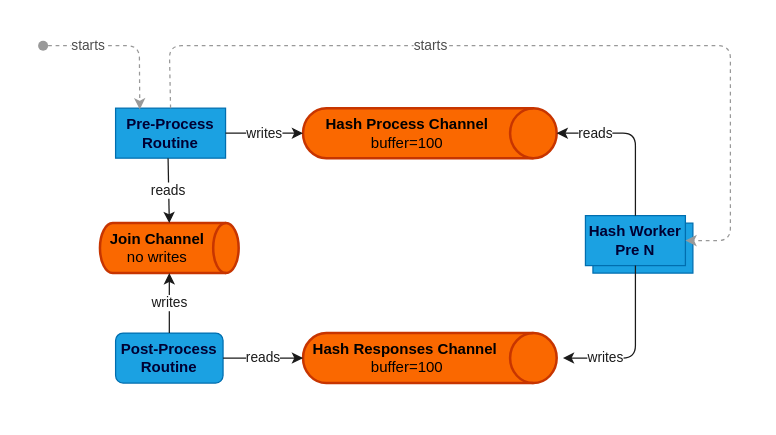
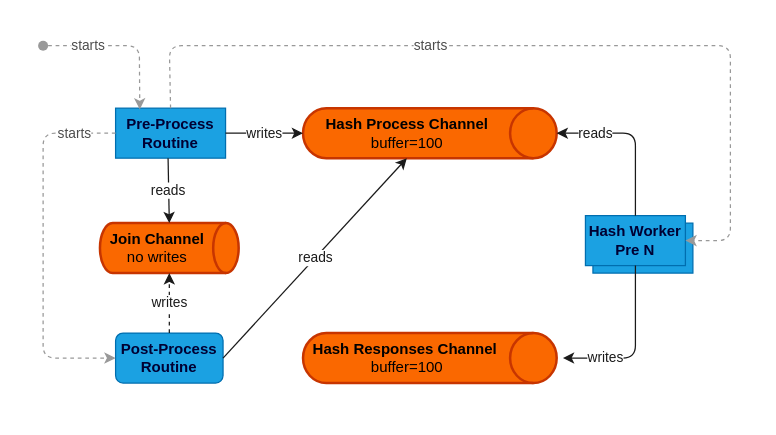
  <mxCell id="0" />
  <mxCell id="1" parent="0" />
  <mxCell id="2" value="" style="rounded=0;whiteSpace=wrap;html=1;labelBackgroundColor=none;fontColor=#4D4D4D;fillColor=#FFFFFF;strokeColor=none;" parent="1" vertex="1"><mxGeometry x="20" y="20" width="579" height="306" as="geometry" /></mxCell>
  <mxCell id="3" value="" style="rounded=0;whiteSpace=wrap;html=1;fillColor=#1ba1e2;strokeColor=#006EAF;fontColor=#ffffff;" parent="1" vertex="1"><mxGeometry x="474" y="178" width="80" height="40" as="geometry" /></mxCell>
  <mxCell id="4" value="Pre-Process&lt;br&gt;Routine" style="rounded=0;whiteSpace=wrap;html=1;fillColor=#1ba1e2;strokeColor=#006EAF;fontColor=#000033;fontStyle=1" parent="1" vertex="1"><mxGeometry x="92" y="86" width="88" height="40" as="geometry" /></mxCell>
  <mxCell id="5" value="&lt;span style=&quot;font-family: Helvetica; font-size: 12px; font-style: normal; font-variant-ligatures: normal; font-variant-caps: normal; letter-spacing: normal; orphans: 2; text-align: center; text-indent: 0px; text-transform: none; widows: 2; word-spacing: 0px; -webkit-text-stroke-width: 0px; text-decoration-thickness: initial; text-decoration-style: initial; text-decoration-color: initial; float: none; display: inline !important;&quot;&gt;&lt;b&gt;Hash Responses Channel&lt;/b&gt;&lt;/span&gt;&lt;span style=&quot;font-family: Helvetica; font-size: 12px; font-style: normal; font-variant-ligatures: normal; font-variant-caps: normal; font-weight: 400; letter-spacing: normal; orphans: 2; text-align: center; text-indent: 0px; text-transform: none; widows: 2; word-spacing: 0px; -webkit-text-stroke-width: 0px; text-decoration-thickness: initial; text-decoration-style: initial; text-decoration-color: initial; float: none; display: inline !important;&quot;&gt;&amp;nbsp;&lt;br&gt;buffer=100&lt;br&gt;&lt;/span&gt;" style="strokeWidth=2;html=1;shape=mxgraph.flowchart.direct_data;whiteSpace=wrap;spacingRight=20;fillColor=#fa6800;strokeColor=#C73500;fontColor=#000000;labelBackgroundColor=none;spacingLeft=-16;" parent="1" vertex="1"><mxGeometry x="242" y="266" width="203" height="40" as="geometry" /></mxCell>
  <mxCell id="6" value="&lt;span style=&quot;font-family: Helvetica; font-size: 12px; font-style: normal; font-variant-ligatures: normal; font-variant-caps: normal; letter-spacing: normal; orphans: 2; text-align: center; text-indent: 0px; text-transform: none; widows: 2; word-spacing: 0px; -webkit-text-stroke-width: 0px; text-decoration-thickness: initial; text-decoration-style: initial; text-decoration-color: initial; float: none; display: inline !important;&quot;&gt;&lt;b&gt;Hash Process Channel &lt;br&gt;&lt;/b&gt;buffer=100&lt;br&gt;&lt;/span&gt;" style="strokeWidth=2;html=1;shape=mxgraph.flowchart.direct_data;whiteSpace=wrap;spacingRight=20;fillColor=#fa6800;strokeColor=#C73500;labelBackgroundColor=none;fontColor=#000000;spacingLeft=-16;" parent="1" vertex="1"><mxGeometry x="242" y="86" width="203" height="40" as="geometry" /></mxCell>
  <mxCell id="7" value="Post-Process&lt;br&gt;Routine" style="whiteSpace=wrap;html=1;fillColor=#1ba1e2;strokeColor=#006EAF;fontColor=#000033;fontStyle=1;rounded=1;" parent="1" vertex="1"><mxGeometry x="92" y="266" width="86" height="40" as="geometry" /></mxCell>
  <mxCell id="8" value="Hash Worker&lt;br&gt;Pre N" style="rounded=0;whiteSpace=wrap;html=1;fillColor=#1ba1e2;strokeColor=#006EAF;fontColor=#000033;fontStyle=1" parent="1" vertex="1"><mxGeometry x="468" y="172" width="80" height="40" as="geometry" /></mxCell>
- <mxCell id="9" value="reads" style="endArrow=classic;html=1;entryX=0;entryY=0.5;entryDx=0;entryDy=0;entryPerimeter=0;exitX=1;exitY=0.5;exitDx=0;exitDy=0;labelBackgroundColor=#FFFFFF;strokeColor=#1A1A1A;fontColor=#1A1A1A;" parent="1" source="7" target="5" edge="1"><mxGeometry width="50" height="50" relative="1" as="geometry"><mxPoint x="307" y="136" as="sourcePoint" /><mxPoint x="357" y="186" as="targetPoint" /></mxGeometry></mxCell>
+ <mxCell id="9" value="reads" style="endArrow=classic;html=1;exitX=1;exitY=0.5;exitDx=0;exitDy=0;labelBackgroundColor=#FFFFFF;strokeColor=#1A1A1A;fontColor=#1A1A1A;" parent="1" source="7" target="6" edge="1"><mxGeometry width="50" height="50" relative="1" as="geometry"><mxPoint x="307" y="136" as="sourcePoint" /><mxPoint x="357" y="186" as="targetPoint" /></mxGeometry></mxCell>
  <mxCell id="10" value="&lt;span style=&quot;font-family: Helvetica; font-size: 12px; font-style: normal; font-variant-ligatures: normal; font-variant-caps: normal; letter-spacing: normal; orphans: 2; text-align: center; text-indent: 0px; text-transform: none; widows: 2; word-spacing: 0px; -webkit-text-stroke-width: 0px; text-decoration-thickness: initial; text-decoration-style: initial; text-decoration-color: initial; float: none; display: inline !important;&quot;&gt;&lt;b&gt;Join Channel&lt;/b&gt;&lt;br&gt;no writes&lt;/span&gt;" style="strokeWidth=2;html=1;shape=mxgraph.flowchart.direct_data;whiteSpace=wrap;spacingRight=20;fillColor=#fa6800;strokeColor=#C73500;fontColor=#000000;labelBackgroundColor=none;" parent="1" vertex="1"><mxGeometry x="79.5" y="178" width="111" height="40" as="geometry" /></mxCell>
  <mxCell id="11" value="reads" style="endArrow=classic;html=1;entryX=0.5;entryY=0;entryDx=0;entryDy=0;entryPerimeter=0;labelBackgroundColor=#FFFFFF;strokeColor=#1A1A1A;fontColor=#1A1A1A;" parent="1" target="10" edge="1"><mxGeometry width="50" height="50" relative="1" as="geometry"><mxPoint x="134" y="126" as="sourcePoint" /><mxPoint x="224" y="166" as="targetPoint" /></mxGeometry></mxCell>
  <mxCell id="12" value="writes" style="endArrow=classic;html=1;entryX=0;entryY=0.5;entryDx=0;entryDy=0;entryPerimeter=0;exitX=1;exitY=0.5;exitDx=0;exitDy=0;labelBackgroundColor=#FFFFFF;strokeColor=#1A1A1A;fontColor=#1A1A1A;" parent="1" source="4" target="6" edge="1"><mxGeometry width="50" height="50" relative="1" as="geometry"><mxPoint x="117" y="56" as="sourcePoint" /><mxPoint x="277" y="46" as="targetPoint" /></mxGeometry></mxCell>
  <mxCell id="13" value="starts" style="endArrow=classic;html=1;exitX=0.5;exitY=0;exitDx=0;exitDy=0;entryX=1;entryY=0.5;entryDx=0;entryDy=0;strokeColor=#999999;dashed=1;fontColor=#4D4D4D;labelBackgroundColor=#FFFFFF;" parent="1" source="4" target="8" edge="1"><mxGeometry x="-0.25" width="50" height="50" relative="1" as="geometry"><mxPoint x="174" y="56" as="sourcePoint" /><mxPoint x="684" y="116" as="targetPoint" /><Array as="points"><mxPoint x="135" y="36" /><mxPoint x="584" y="36" /><mxPoint x="584" y="192" /></Array><mxPoint as="offset" /></mxGeometry></mxCell>
- <mxCell id="14" value="writes" style="endArrow=classic;html=1;exitX=0.5;exitY=0;exitDx=0;exitDy=0;labelBackgroundColor=#FFFFFF;strokeColor=#1A1A1A;fontColor=#1A1A1A;" parent="1" source="7" target="10" edge="1"><mxGeometry width="50" height="50" relative="1" as="geometry"><mxPoint x="135" y="246" as="sourcePoint" /><mxPoint x="214" y="236" as="targetPoint" /><Array as="points" /></mxGeometry></mxCell>
+ <mxCell id="14" value="writes" style="endArrow=classic;html=1;exitX=0.5;exitY=0;exitDx=0;exitDy=0;labelBackgroundColor=#FFFFFF;strokeColor=#1A1A1A;fontColor=#1A1A1A;dashed=1;" parent="1" source="7" target="10" edge="1"><mxGeometry width="50" height="50" relative="1" as="geometry"><mxPoint x="135" y="246" as="sourcePoint" /><mxPoint x="214" y="236" as="targetPoint" /><Array as="points" /></mxGeometry></mxCell>
  <mxCell id="15" value="writes" style="endArrow=classic;html=1;entryX=1;entryY=0.5;entryDx=0;entryDy=0;entryPerimeter=0;align=center;exitX=0.5;exitY=1;exitDx=0;exitDy=0;labelBackgroundColor=#FFFFFF;strokeColor=#1A1A1A;fontColor=#1A1A1A;" parent="1" source="8" edge="1"><mxGeometry x="0.481" width="50" height="50" relative="1" as="geometry"><mxPoint x="585" y="296" as="sourcePoint" /><mxPoint x="450" y="286" as="targetPoint" /><Array as="points"><mxPoint x="508" y="286" /></Array><mxPoint as="offset" /></mxGeometry></mxCell>
  <mxCell id="16" value="reads" style="endArrow=classic;html=1;entryX=1;entryY=0.5;entryDx=0;entryDy=0;entryPerimeter=0;exitX=0.5;exitY=0;exitDx=0;exitDy=0;labelBackgroundColor=#FFFFFF;strokeColor=#1A1A1A;fontColor=#1A1A1A;spacing=2;spacingLeft=0;targetPerimeterSpacing=0;" parent="1" source="8" edge="1"><mxGeometry x="0.52" width="50" height="50" relative="1" as="geometry"><mxPoint x="565" y="136" as="sourcePoint" /><mxPoint x="445" y="106" as="targetPoint" /><Array as="points"><mxPoint x="508" y="106" /></Array><mxPoint as="offset" /></mxGeometry></mxCell>
+ <mxCell id="17" value="starts" style="endArrow=classic;html=1;entryX=0;entryY=0.5;entryDx=0;entryDy=0;exitX=0;exitY=0.5;exitDx=0;exitDy=0;strokeColor=#999999;dashed=1;fontColor=#4D4D4D;labelBackgroundColor=#FFFFFF;" parent="1" source="4" target="7" edge="1"><mxGeometry x="-0.78" width="50" height="50" relative="1" as="geometry"><mxPoint x="145" y="76" as="sourcePoint" /><mxPoint x="595" y="162" as="targetPoint" /><Array as="points"><mxPoint x="34" y="106" /><mxPoint x="34" y="286" /></Array><mxPoint as="offset" /></mxGeometry></mxCell>
  <mxCell id="18" value="starts" style="endArrow=classic;html=1;strokeColor=#999999;dashed=1;fontColor=#4D4D4D;labelBackgroundColor=#FFFFFF;movable=1;resizable=1;rotatable=1;deletable=1;editable=1;connectable=1;anchorPointDirection=0;exitX=1;exitY=0.5;exitDx=0;exitDy=0;entryX=0.22;entryY=0.025;entryDx=0;entryDy=0;entryPerimeter=0;" parent="1" source="19" target="4" edge="1"><mxGeometry x="-0.484" width="50" height="50" relative="1" as="geometry"><mxPoint x="57" y="35" as="sourcePoint" /><mxPoint x="114" y="85" as="targetPoint" /><Array as="points"><mxPoint x="111" y="36" /></Array><mxPoint as="offset" /></mxGeometry></mxCell>
  <mxCell id="19" value="" style="ellipse;whiteSpace=wrap;html=1;aspect=fixed;fillColor=#999999;strokeColor=none;" parent="1" vertex="1"><mxGeometry x="30" y="32" width="8" height="8" as="geometry" /></mxCell>
